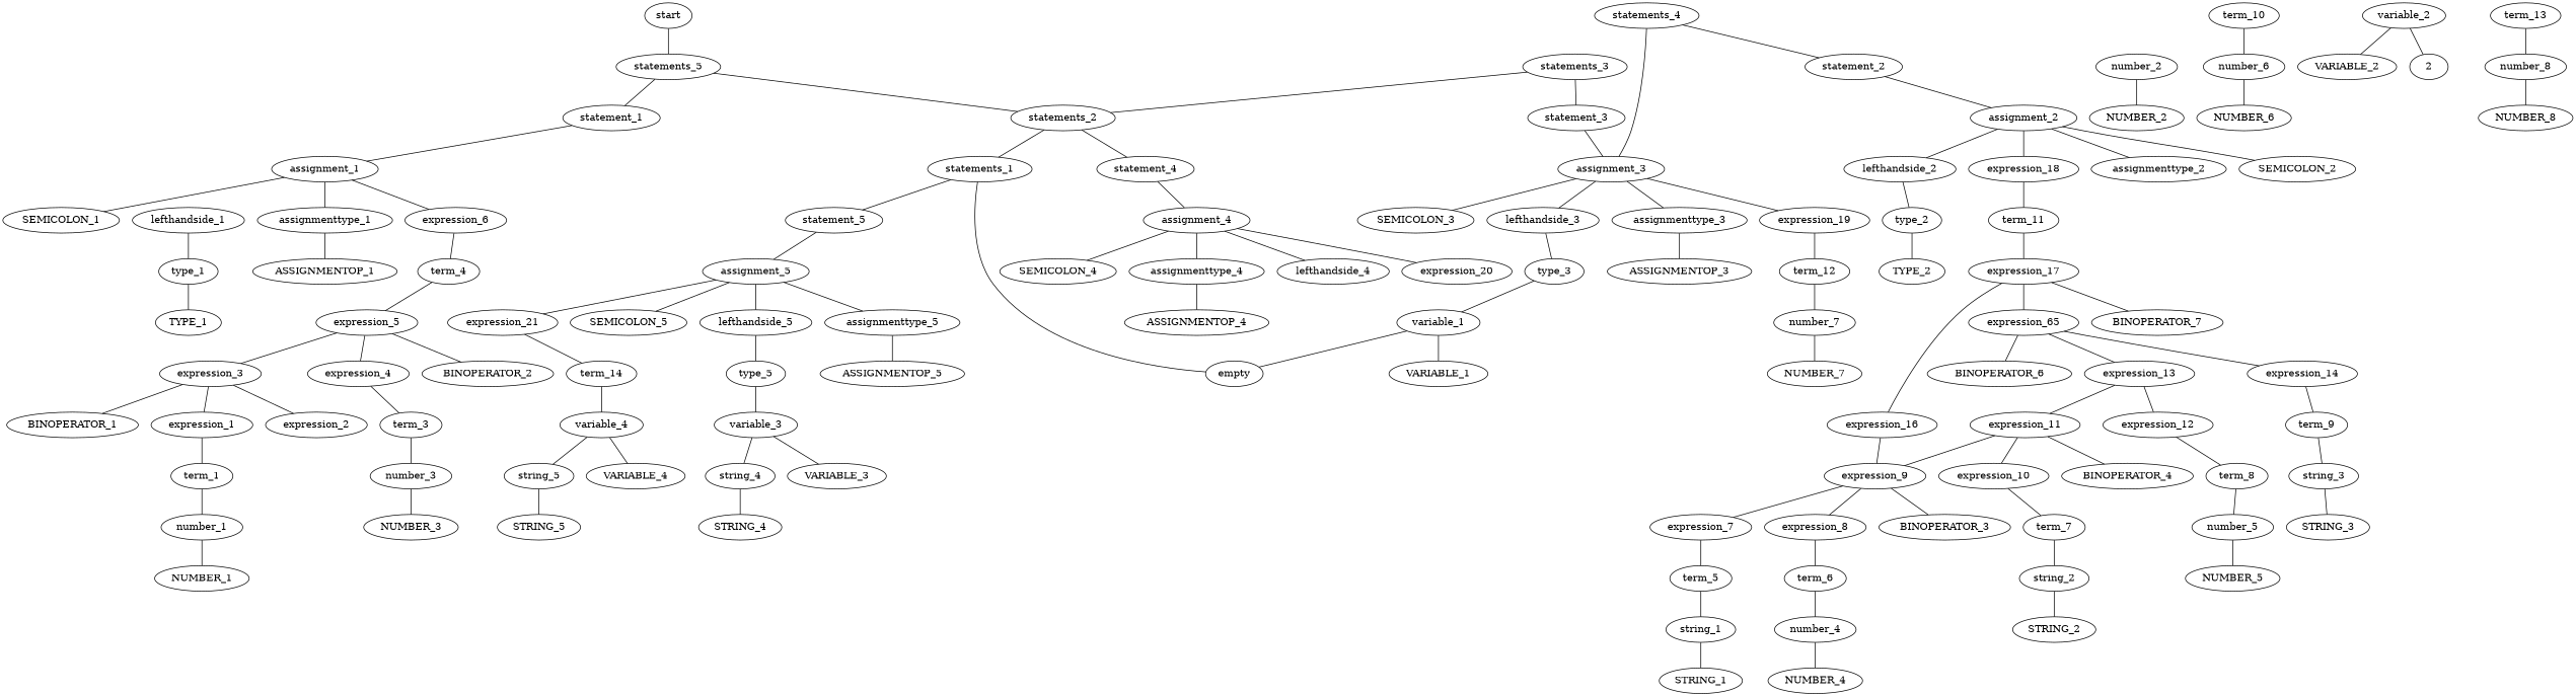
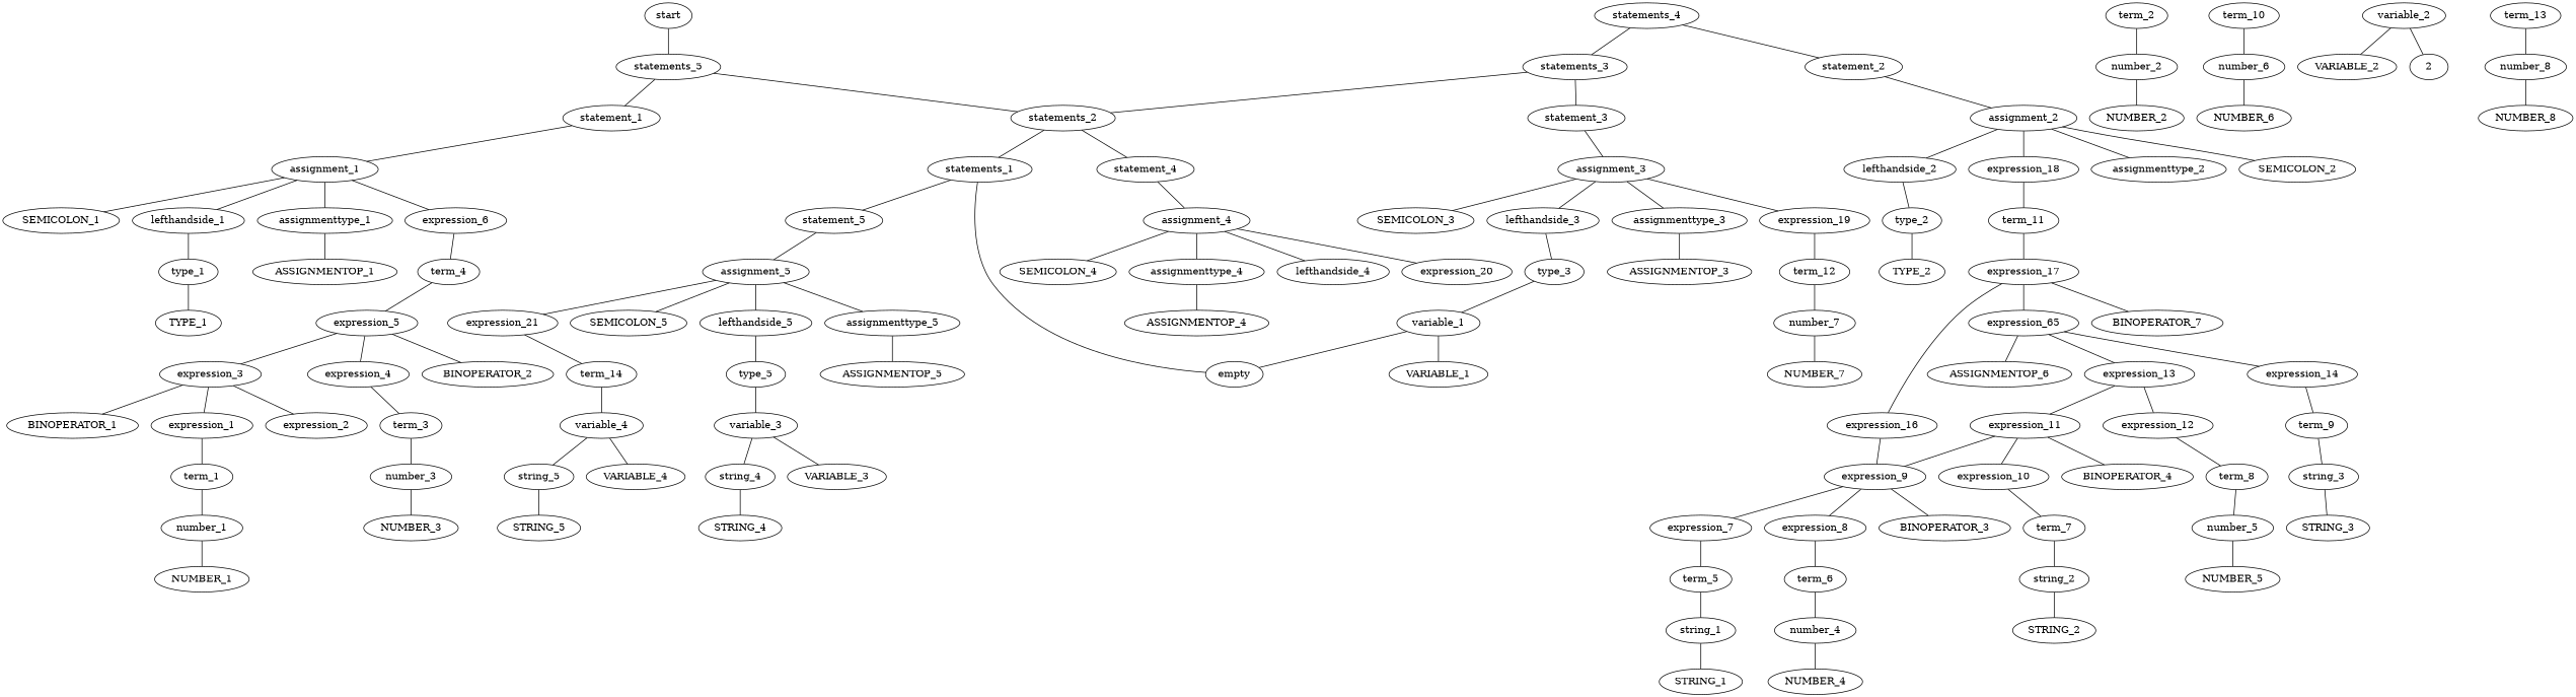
  graph {
    start
    statements_5
    statement_1
    statements_2
    assignment_1
    statements_4
    statement_2
    statements_3
    type_1
    TYPE_1
    lefthandside_1
    assignmenttype_1
    ASSIGNMENTOP_1
    number_1
    NUMBER_1
    term_1
    expression_1
    number_2
    NUMBER_2
+   term_2
    expression_3
    expression_2
    BINOPERATOR_1
    number_3
    NUMBER_3
    term_3
    expression_4
    expression_5
    BINOPERATOR_2
    term_4
    expression_6
    SEMICOLON_1
    type_2
    TYPE_2
    lefthandside_2
    string_1
    STRING_1
    term_5
    expression_7
    number_4
    NUMBER_4
    term_6
    expression_8
    expression_9
    BINOPERATOR_3
    string_2
    STRING_2
    term_7
    expression_10
    expression_11
    BINOPERATOR_4
    number_5
    NUMBER_5
    term_8
    expression_12
    expression_13
    string_3
    STRING_3
    term_9
    expression_14
    n61 [label=expression_65]
-   BINOPERATOR_6
+   BINOPERATOR_6 [label=ASSIGNMENTOP_6]
    number_6
    NUMBER_6
    term_10
    expression_16
    expression_17
    BINOPERATOR_7
    term_11
    expression_18
    assignment_2
    assignmenttype_2
    SEMICOLON_2
    variable_1
    VARIABLE_1
    empty
    type_3
    lefthandside_3
    assignmenttype_3
    ASSIGNMENTOP_3
    number_7
    NUMBER_7
    term_12
    expression_19
    assignment_3
    SEMICOLON_3
    statement_3
    variable_2
    VARIABLE_2
    2
    assignmenttype_4
    ASSIGNMENTOP_4
    number_8
    NUMBER_8
    term_13
    assignment_4
    lefthandside_4
    expression_20
    SEMICOLON_4
    statement_4
    string_4
    STRING_4
    variable_3
    VARIABLE_3
    type_5
    lefthandside_5
    assignmenttype_5
    ASSIGNMENTOP_5
    string_5
    STRING_5
    variable_4
    VARIABLE_4
    term_14
    expression_21
    assignment_5
    SEMICOLON_5
    statement_5
    statements_1
    start -- statements_5
    statements_5 -- statement_1
    statements_5 -- statements_2
    statement_1 -- assignment_1
    statements_2 -- statement_4
    statements_2 -- statements_1
+   assignment_1 -- lefthandside_1
    assignment_1 -- assignmenttype_1
    assignment_1 -- expression_6
    assignment_1 -- SEMICOLON_1
    statements_4 -- statement_2
-   statements_4 -- assignment_3
+   statements_4 -- statements_3
    statement_2 -- assignment_2
    statements_3 -- statements_2
    statements_3 -- statement_3
    type_1 -- TYPE_1
    lefthandside_1 -- type_1
    assignmenttype_1 -- ASSIGNMENTOP_1
    number_1 -- NUMBER_1
    term_1 -- number_1
    expression_1 -- term_1
    number_2 -- NUMBER_2
+   term_2 -- number_2
    expression_3 -- expression_1
    expression_3 -- expression_2
    expression_3 -- BINOPERATOR_1
    number_3 -- NUMBER_3
    term_3 -- number_3
    expression_4 -- term_3
    expression_5 -- expression_3
    expression_5 -- expression_4
    expression_5 -- BINOPERATOR_2
    term_4 -- expression_5
    expression_6 -- term_4
    type_2 -- TYPE_2
    lefthandside_2 -- type_2
    string_1 -- STRING_1
    term_5 -- string_1
    expression_7 -- term_5
    number_4 -- NUMBER_4
    term_6 -- number_4
    expression_8 -- term_6
    expression_9 -- expression_7
    expression_9 -- expression_8
    expression_9 -- BINOPERATOR_3
    string_2 -- STRING_2
    term_7 -- string_2
    expression_10 -- term_7
    expression_11 -- expression_9
    expression_11 -- expression_10
    expression_11 -- BINOPERATOR_4
    number_5 -- NUMBER_5
    term_8 -- number_5
    expression_12 -- term_8
    expression_13 -- expression_11
    expression_13 -- expression_12
    string_3 -- STRING_3
    term_9 -- string_3
    expression_14 -- term_9
    n61 -- expression_13
    n61 -- expression_14
    n61 -- BINOPERATOR_6
    number_6 -- NUMBER_6
    term_10 -- number_6
    expression_16 -- expression_9
    expression_17 -- n61
    expression_17 -- expression_16
    expression_17 -- BINOPERATOR_7
    term_11 -- expression_17
    expression_18 -- term_11
    assignment_2 -- lefthandside_2
    assignment_2 -- expression_18
    assignment_2 -- assignmenttype_2
    assignment_2 -- SEMICOLON_2
    variable_1 -- VARIABLE_1
    variable_1 -- empty
    type_3 -- variable_1
    lefthandside_3 -- type_3
    assignmenttype_3 -- ASSIGNMENTOP_3
    number_7 -- NUMBER_7
    term_12 -- number_7
    expression_19 -- term_12
    assignment_3 -- lefthandside_3
    assignment_3 -- assignmenttype_3
    assignment_3 -- expression_19
    assignment_3 -- SEMICOLON_3
    statement_3 -- assignment_3
    variable_2 -- VARIABLE_2
    variable_2 -- 2
    assignmenttype_4 -- ASSIGNMENTOP_4
    number_8 -- NUMBER_8
    term_13 -- number_8
    assignment_4 -- assignmenttype_4
    assignment_4 -- lefthandside_4
    assignment_4 -- expression_20
    assignment_4 -- SEMICOLON_4
    statement_4 -- assignment_4
    string_4 -- STRING_4
    variable_3 -- string_4
    variable_3 -- VARIABLE_3
    type_5 -- variable_3
    lefthandside_5 -- type_5
    assignmenttype_5 -- ASSIGNMENTOP_5
    string_5 -- STRING_5
    variable_4 -- string_5
    variable_4 -- VARIABLE_4
    term_14 -- variable_4
    expression_21 -- term_14
    assignment_5 -- lefthandside_5
    assignment_5 -- assignmenttype_5
    assignment_5 -- expression_21
    assignment_5 -- SEMICOLON_5
    statement_5 -- assignment_5
    statements_1 -- empty
    statements_1 -- statement_5
  }
